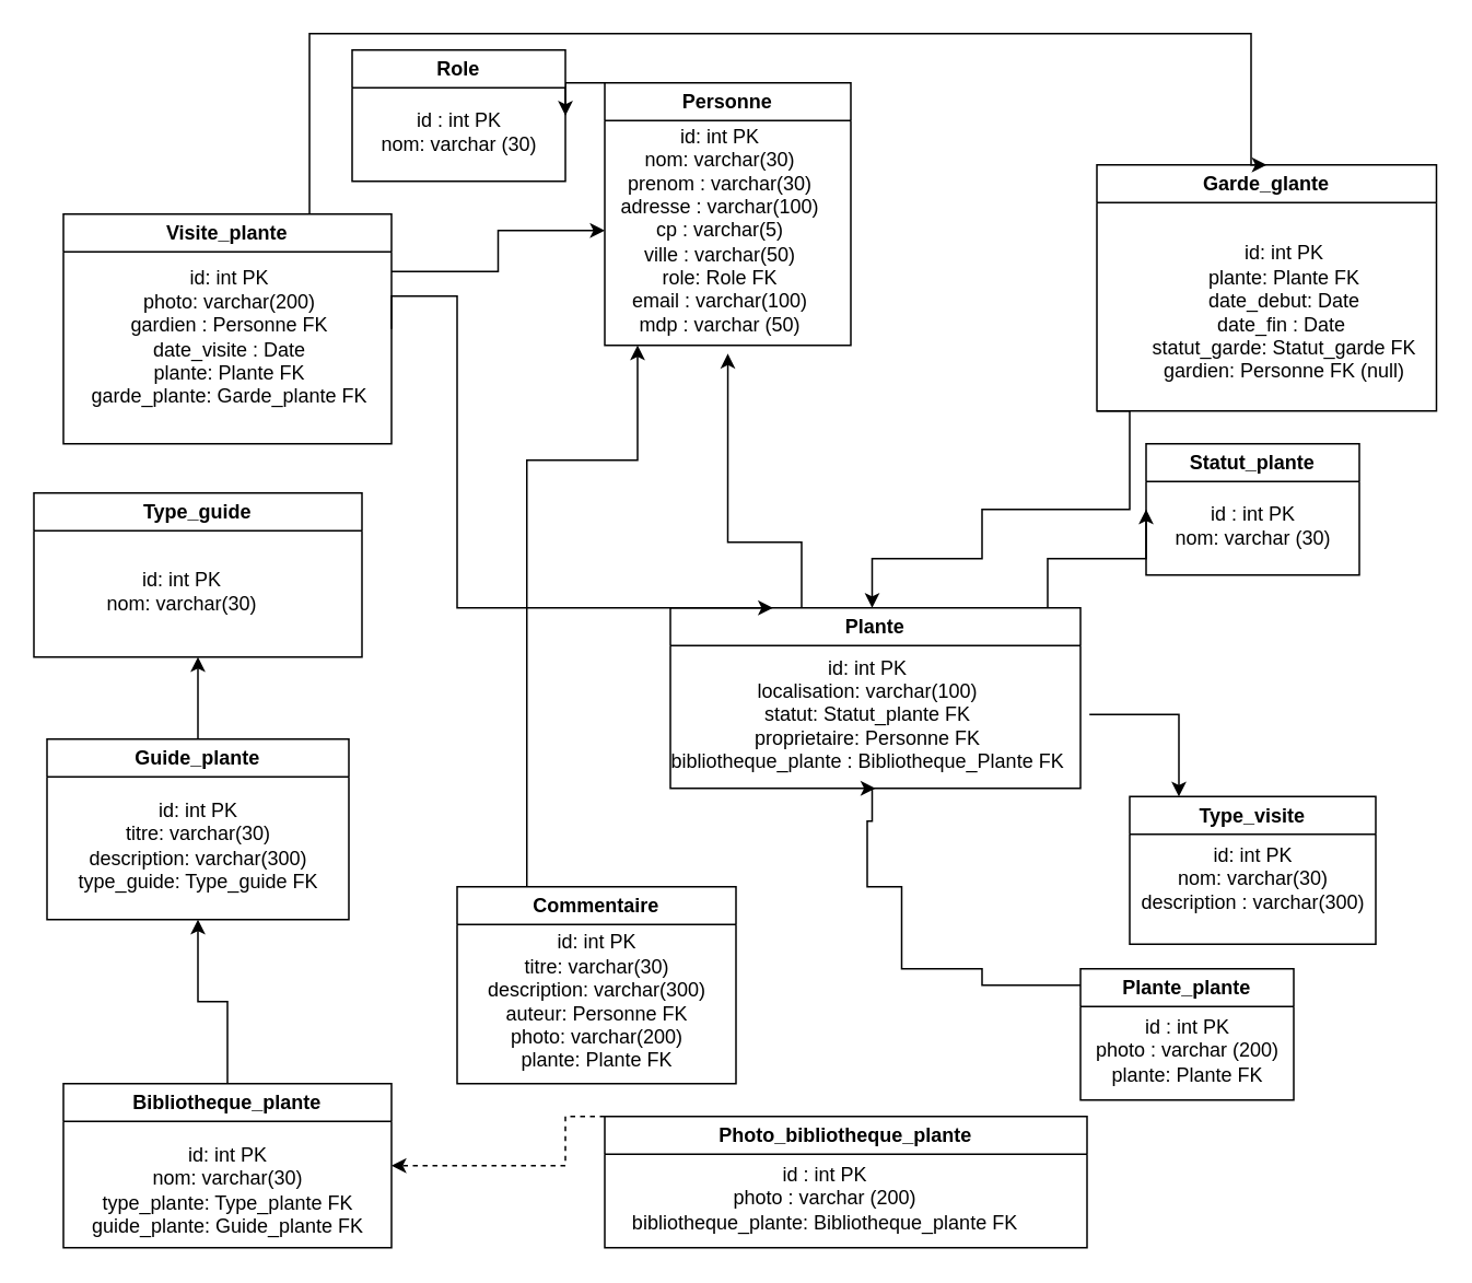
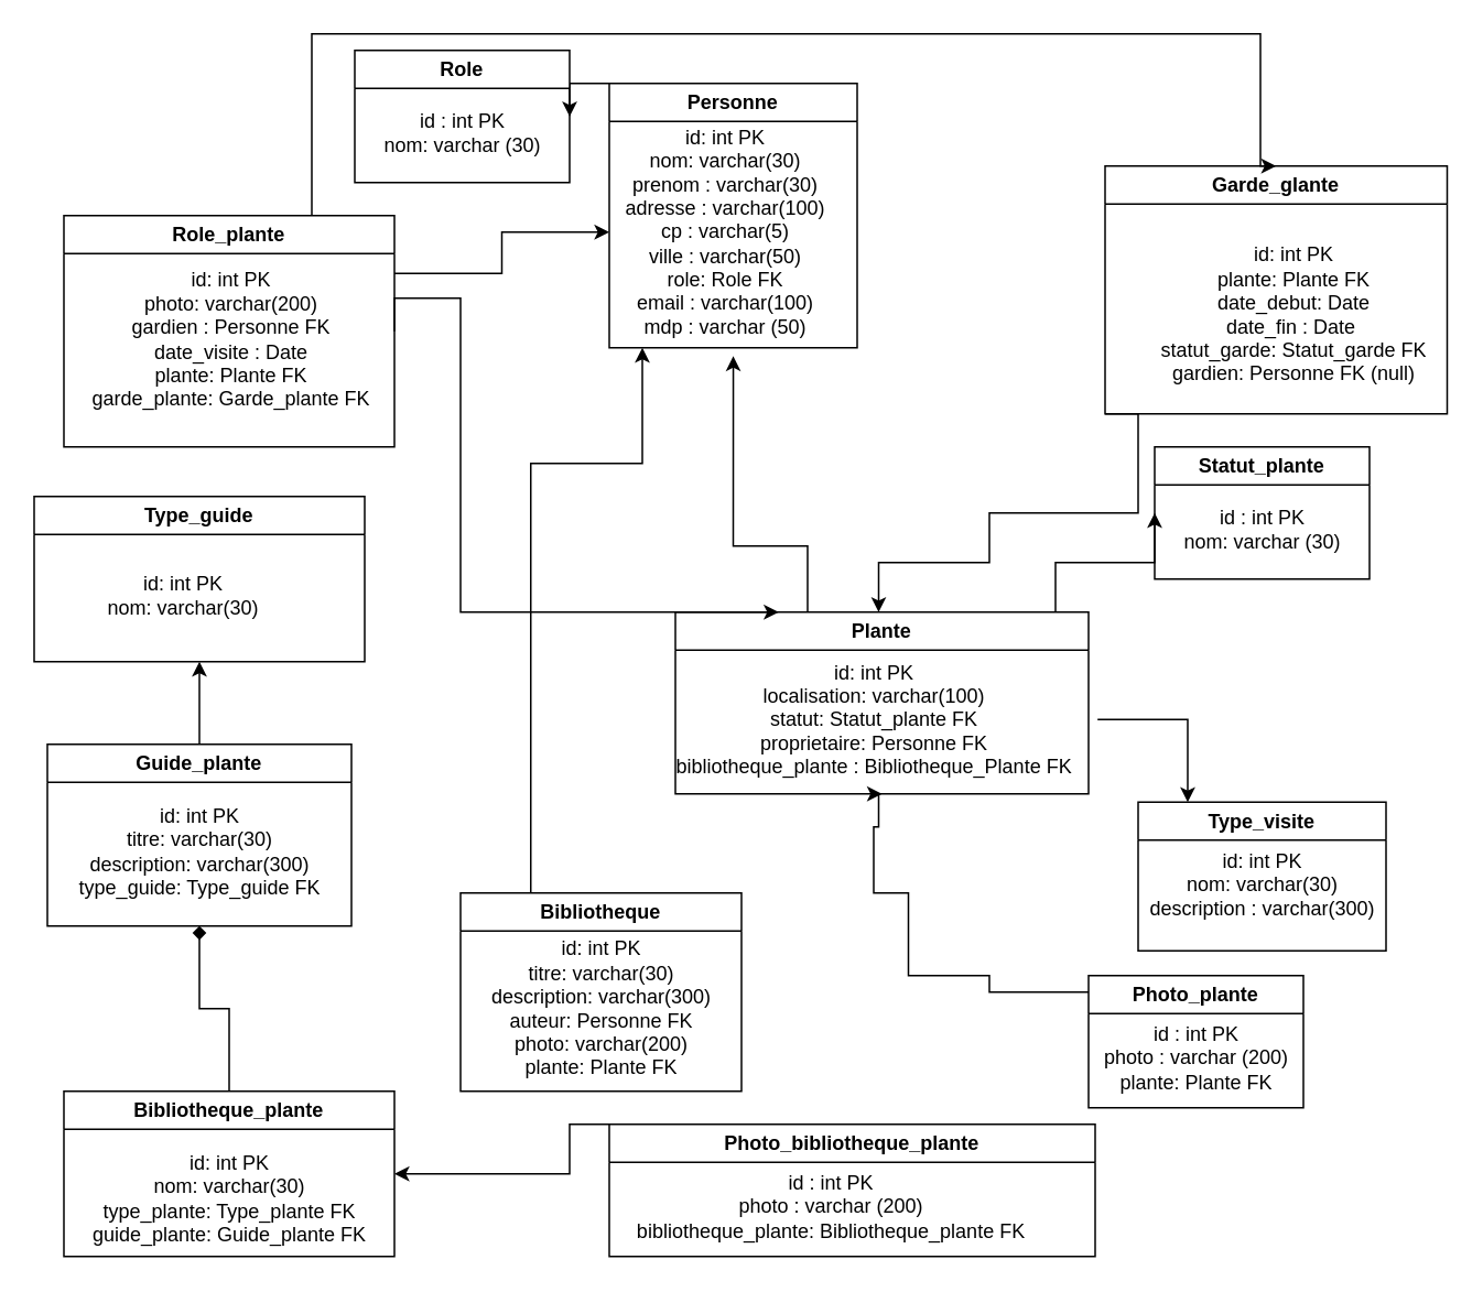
  <mxCell id="0" />
  <mxCell id="1" parent="0" />
  <mxCell id="2" value="Type_visite" style="swimlane;whiteSpace=wrap;html=1;startSize=23;" parent="1" vertex="1"><mxGeometry x="688" y="485" width="150" height="90" as="geometry" /></mxCell>
  <mxCell id="3" value="id: int PK&lt;br&gt;nom: varchar(30)&lt;br&gt;description : varchar(300)" style="text;html=1;align=center;verticalAlign=middle;resizable=0;points=[];autosize=1;strokeColor=none;fillColor=none;" parent="2" vertex="1"><mxGeometry x="-5" y="20" width="160" height="60" as="geometry" /></mxCell>
  <mxCell id="4" value="Statut_plante" style="swimlane;whiteSpace=wrap;html=1;startSize=23;" parent="1" vertex="1"><mxGeometry x="698" y="270" width="130" height="80" as="geometry" /></mxCell>
  <mxCell id="5" value="id : int PK&lt;br&gt;nom: varchar (30)" style="text;html=1;align=center;verticalAlign=middle;resizable=0;points=[];autosize=1;strokeColor=none;fillColor=none;" parent="4" vertex="1"><mxGeometry x="5" y="30" width="120" height="40" as="geometry" /></mxCell>
  <mxCell id="6" style="edgeStyle=orthogonalEdgeStyle;rounded=0;orthogonalLoop=1;jettySize=auto;html=1;exitX=0.75;exitY=0;exitDx=0;exitDy=0;entryX=0;entryY=0.5;entryDx=0;entryDy=0;" parent="1" source="9" target="4" edge="1"><mxGeometry relative="1" as="geometry"><Array as="points"><mxPoint x="638" y="370" /><mxPoint x="638" y="340" /><mxPoint x="698" y="340" /></Array></mxGeometry></mxCell>
  <mxCell id="7" style="edgeStyle=orthogonalEdgeStyle;rounded=0;orthogonalLoop=1;jettySize=auto;html=1;exitX=0.5;exitY=0;exitDx=0;exitDy=0;entryX=0.536;entryY=1.036;entryDx=0;entryDy=0;entryPerimeter=0;" parent="1" source="9" target="32" edge="1"><mxGeometry relative="1" as="geometry"><Array as="points"><mxPoint x="488" y="370" /><mxPoint x="488" y="330" /><mxPoint x="443" y="330" /></Array></mxGeometry></mxCell>
  <mxCell id="8" style="edgeStyle=orthogonalEdgeStyle;rounded=0;orthogonalLoop=1;jettySize=auto;html=1;exitX=1.021;exitY=0.5;exitDx=0;exitDy=0;entryX=0.2;entryY=0;entryDx=0;entryDy=0;exitPerimeter=0;entryPerimeter=0;" parent="1" source="10" target="2" edge="1"><mxGeometry relative="1" as="geometry"><Array as="points"><mxPoint x="718" y="435" /></Array></mxGeometry></mxCell>
  <mxCell id="9" value="Plante" style="swimlane;whiteSpace=wrap;html=1;" parent="1" vertex="1"><mxGeometry x="408" y="370" width="250" height="110" as="geometry" /></mxCell>
  <mxCell id="10" value="id: int PK&lt;br&gt;localisation: varchar(100)&lt;br&gt;statut: Statut_plante FK&lt;br&gt;proprietaire: Personne FK&lt;br&gt;bibliotheque_plante : Bibliotheque_Plante FK" style="text;html=1;align=center;verticalAlign=middle;resizable=0;points=[];autosize=1;strokeColor=none;fillColor=none;" parent="9" vertex="1"><mxGeometry x="-10" y="20" width="260" height="90" as="geometry" /></mxCell>
  <mxCell id="11" style="edgeStyle=orthogonalEdgeStyle;rounded=0;orthogonalLoop=1;jettySize=auto;html=1;exitX=0.5;exitY=0;exitDx=0;exitDy=0;entryX=0.5;entryY=1;entryDx=0;entryDy=0;" parent="1" source="12" target="9" edge="1"><mxGeometry relative="1" as="geometry"><mxPoint x="558" y="540" as="targetPoint" /><Array as="points"><mxPoint x="598" y="600" /><mxPoint x="598" y="590" /><mxPoint x="549" y="590" /><mxPoint x="549" y="540" /><mxPoint x="528" y="540" /><mxPoint x="528" y="500" /><mxPoint x="531" y="500" /></Array></mxGeometry></mxCell>
- <mxCell id="12" value="Plante_plante" style="swimlane;whiteSpace=wrap;html=1;" parent="1" vertex="1"><mxGeometry x="658" y="590" width="130" height="80" as="geometry" /></mxCell>
+ <mxCell id="12" value="Photo_plante" style="swimlane;whiteSpace=wrap;html=1;" parent="1" vertex="1"><mxGeometry x="658" y="590" width="130" height="80" as="geometry" /></mxCell>
  <mxCell id="13" value="id : int PK&lt;br&gt;photo : varchar (200)&lt;br&gt;plante: Plante FK" style="text;html=1;align=center;verticalAlign=middle;resizable=0;points=[];autosize=1;strokeColor=none;fillColor=none;" parent="12" vertex="1"><mxGeometry y="20" width="130" height="60" as="geometry" /></mxCell>
- <mxCell id="14" style="edgeStyle=orthogonalEdgeStyle;rounded=0;orthogonalLoop=1;jettySize=auto;html=1;exitX=0.5;exitY=0;exitDx=0;exitDy=0;entryX=0.5;entryY=1;entryDx=0;entryDy=0;" parent="1" source="15" target="21" edge="1"><mxGeometry relative="1" as="geometry" /></mxCell>
+ <mxCell id="14" style="edgeStyle=orthogonalEdgeStyle;rounded=0;orthogonalLoop=1;jettySize=auto;html=1;exitX=0.5;exitY=0;exitDx=0;exitDy=0;entryX=0.5;entryY=1;entryDx=0;entryDy=0;endArrow=diamond;" parent="1" source="15" target="21" edge="1"><mxGeometry relative="1" as="geometry" /></mxCell>
  <mxCell id="15" value="Bibliotheque_plante" style="swimlane;whiteSpace=wrap;html=1;" parent="1" vertex="1"><mxGeometry x="38" y="660" width="200" height="100" as="geometry" /></mxCell>
  <mxCell id="16" value="id: int PK&lt;br&gt;nom: varchar(30)&lt;br&gt;type_plante: Type_plante FK&lt;br&gt;guide_plante: Guide_plante FK" style="text;html=1;align=center;verticalAlign=middle;resizable=0;points=[];autosize=1;strokeColor=none;fillColor=none;" parent="15" vertex="1"><mxGeometry x="5" y="30" width="190" height="70" as="geometry" /></mxCell>
  <mxCell id="17" style="edgeStyle=orthogonalEdgeStyle;rounded=0;orthogonalLoop=1;jettySize=auto;html=1;exitX=0.25;exitY=0;exitDx=0;exitDy=0;" parent="1" source="18" target="32" edge="1"><mxGeometry relative="1" as="geometry"><Array as="points"><mxPoint x="321" y="280" /><mxPoint x="388" y="280" /></Array></mxGeometry></mxCell>
- <mxCell id="18" value="Commentaire" style="swimlane;whiteSpace=wrap;html=1;" parent="1" vertex="1"><mxGeometry x="278" y="540" width="170" height="120" as="geometry" /></mxCell>
+ <mxCell id="18" value="Bibliotheque" style="swimlane;whiteSpace=wrap;html=1;" parent="1" vertex="1"><mxGeometry x="278" y="540" width="170" height="120" as="geometry" /></mxCell>
  <mxCell id="19" value="id: int PK&lt;br&gt;titre: varchar(30)&lt;br&gt;description: varchar(300)&lt;br&gt;auteur: Personne FK&lt;br&gt;photo: varchar(200)&lt;br&gt;plante: Plante FK" style="text;html=1;align=center;verticalAlign=middle;resizable=0;points=[];autosize=1;strokeColor=none;fillColor=none;" parent="18" vertex="1"><mxGeometry x="5" y="20" width="160" height="100" as="geometry" /></mxCell>
  <mxCell id="20" style="edgeStyle=orthogonalEdgeStyle;rounded=0;orthogonalLoop=1;jettySize=auto;html=1;exitX=0.5;exitY=0;exitDx=0;exitDy=0;entryX=0.5;entryY=1;entryDx=0;entryDy=0;" parent="1" source="21" target="37" edge="1"><mxGeometry relative="1" as="geometry" /></mxCell>
  <mxCell id="21" value="Guide_plante" style="swimlane;whiteSpace=wrap;html=1;" parent="1" vertex="1"><mxGeometry x="28" y="450" width="184" height="110" as="geometry" /></mxCell>
  <mxCell id="22" value="id: int PK&lt;br&gt;titre: varchar(30)&lt;br&gt;description: varchar(300)&lt;br&gt;type_guide: Type_guide FK" style="text;html=1;align=center;verticalAlign=middle;resizable=0;points=[];autosize=1;strokeColor=none;fillColor=none;" parent="21" vertex="1"><mxGeometry x="7" y="30" width="170" height="70" as="geometry" /></mxCell>
  <mxCell id="23" style="edgeStyle=orthogonalEdgeStyle;rounded=0;orthogonalLoop=1;jettySize=auto;html=1;exitX=1;exitY=0.5;exitDx=0;exitDy=0;entryX=0.25;entryY=0;entryDx=0;entryDy=0;" parent="1" source="35" target="9" edge="1"><mxGeometry relative="1" as="geometry"><Array as="points"><mxPoint x="278" y="180" /><mxPoint x="278" y="370" /></Array></mxGeometry></mxCell>
  <mxCell id="24" style="edgeStyle=orthogonalEdgeStyle;rounded=0;orthogonalLoop=1;jettySize=auto;html=1;exitX=0;exitY=1;exitDx=0;exitDy=0;" parent="1" source="25" target="9" edge="1"><mxGeometry relative="1" as="geometry"><Array as="points"><mxPoint x="688" y="250" /><mxPoint x="688" y="310" /><mxPoint x="598" y="310" /><mxPoint x="598" y="340" /><mxPoint x="531" y="340" /></Array></mxGeometry></mxCell>
  <mxCell id="25" value="Garde_glante" style="swimlane;whiteSpace=wrap;html=1;" parent="1" vertex="1"><mxGeometry x="668" y="100" width="207" height="150" as="geometry" /></mxCell>
  <mxCell id="26" value="id: int PK&lt;br&gt;plante: Plante FK&lt;br&gt;date_debut: Date&lt;br&gt;date_fin : Date&amp;nbsp;&lt;br&gt;statut_garde: Statut_garde FK&lt;br&gt;gardien: Personne FK (null)" style="text;html=1;align=center;verticalAlign=middle;resizable=0;points=[];autosize=1;strokeColor=none;fillColor=none;" parent="25" vertex="1"><mxGeometry x="23.5" y="40" width="180" height="100" as="geometry" /></mxCell>
- <mxCell id="27" style="edgeStyle=orthogonalEdgeStyle;rounded=0;orthogonalLoop=1;jettySize=auto;html=1;exitX=0;exitY=0;exitDx=0;exitDy=0;entryX=1;entryY=0.5;entryDx=0;entryDy=0;dashed=1;" parent="1" source="28" target="15" edge="1"><mxGeometry relative="1" as="geometry"><Array as="points"><mxPoint x="344" y="710" /></Array></mxGeometry></mxCell>
+ <mxCell id="27" style="edgeStyle=orthogonalEdgeStyle;rounded=0;orthogonalLoop=1;jettySize=auto;html=1;exitX=0;exitY=0;exitDx=0;exitDy=0;entryX=1;entryY=0.5;entryDx=0;entryDy=0;" parent="1" source="28" target="15" edge="1"><mxGeometry relative="1" as="geometry"><Array as="points"><mxPoint x="344" y="710" /></Array></mxGeometry></mxCell>
  <mxCell id="28" value="Photo_bibliotheque_plante" style="swimlane;whiteSpace=wrap;html=1;" parent="1" vertex="1"><mxGeometry x="368" y="680" width="294" height="80" as="geometry" /></mxCell>
  <mxCell id="29" value="id : int PK&lt;br&gt;photo : varchar (200)&lt;br&gt;bibliotheque_plante: Bibliotheque_plante FK" style="text;html=1;align=center;verticalAlign=middle;resizable=0;points=[];autosize=1;strokeColor=none;fillColor=none;" parent="28" vertex="1"><mxGeometry x="4" y="20" width="260" height="60" as="geometry" /></mxCell>
  <mxCell id="30" style="edgeStyle=orthogonalEdgeStyle;rounded=0;orthogonalLoop=1;jettySize=auto;html=1;exitX=0;exitY=0;exitDx=0;exitDy=0;entryX=1.042;entryY=0.25;entryDx=0;entryDy=0;entryPerimeter=0;" parent="1" source="31" target="40" edge="1"><mxGeometry relative="1" as="geometry" /></mxCell>
  <mxCell id="31" value="Personne" style="swimlane;whiteSpace=wrap;html=1;" parent="1" vertex="1"><mxGeometry x="368" y="50" width="150" height="160" as="geometry" /></mxCell>
  <mxCell id="32" value="id: int PK&lt;br&gt;nom: varchar(30)&lt;br&gt;prenom : varchar(30)&lt;br&gt;adresse : varchar(100)&lt;br&gt;cp : varchar(5)&lt;br&gt;ville : varchar(50)&lt;br&gt;role: Role FK&lt;br&gt;email : varchar(100)&lt;br&gt;mdp : varchar (50)" style="text;html=1;align=center;verticalAlign=middle;resizable=0;points=[];autosize=1;strokeColor=none;fillColor=none;" parent="31" vertex="1"><mxGeometry y="20" width="140" height="140" as="geometry" /></mxCell>
  <mxCell id="33" style="edgeStyle=orthogonalEdgeStyle;rounded=0;orthogonalLoop=1;jettySize=auto;html=1;exitX=1;exitY=0.25;exitDx=0;exitDy=0;" parent="1" source="35" target="32" edge="1"><mxGeometry relative="1" as="geometry" /></mxCell>
  <mxCell id="34" style="edgeStyle=orthogonalEdgeStyle;rounded=0;orthogonalLoop=1;jettySize=auto;html=1;exitX=0.75;exitY=0;exitDx=0;exitDy=0;entryX=0.5;entryY=0;entryDx=0;entryDy=0;" parent="1" source="35" edge="1" target="25"><mxGeometry relative="1" as="geometry"><mxPoint x="638" y="160" as="targetPoint" /><Array as="points"><mxPoint x="188" y="20" /><mxPoint x="762" y="20" /></Array></mxGeometry></mxCell>
- <mxCell id="35" value="Visite_plante" style="swimlane;whiteSpace=wrap;html=1;" parent="1" vertex="1"><mxGeometry x="38" y="130" width="200" height="140" as="geometry" /></mxCell>
+ <mxCell id="35" value="Role_plante" style="swimlane;whiteSpace=wrap;html=1;" parent="1" vertex="1"><mxGeometry x="38" y="130" width="200" height="140" as="geometry" /></mxCell>
  <mxCell id="36" value="id: int PK&lt;br&gt;photo: varchar(200)&lt;br&gt;gardien : Personne FK&lt;br&gt;date_visite : Date&lt;br&gt;plante: Plante FK&lt;br&gt;garde_plante: Garde_plante FK" style="text;html=1;align=center;verticalAlign=middle;resizable=0;points=[];autosize=1;strokeColor=none;fillColor=none;" parent="35" vertex="1"><mxGeometry x="6" y="25" width="190" height="100" as="geometry" /></mxCell>
  <mxCell id="37" value="Type_guide" style="swimlane;whiteSpace=wrap;html=1;" parent="1" vertex="1"><mxGeometry x="20" y="300" width="200" height="100" as="geometry" /></mxCell>
  <mxCell id="38" value="id: int PK&lt;br&gt;nom: varchar(30)" style="text;html=1;align=center;verticalAlign=middle;resizable=0;points=[];autosize=1;strokeColor=none;fillColor=none;" parent="37" vertex="1"><mxGeometry x="35" y="40" width="110" height="40" as="geometry" /></mxCell>
  <mxCell id="39" value="Role" style="swimlane;whiteSpace=wrap;html=1;" parent="1" vertex="1"><mxGeometry x="214" y="30" width="130" height="80" as="geometry" /></mxCell>
  <mxCell id="40" value="id : int PK&lt;br&gt;nom: varchar (30)" style="text;html=1;align=center;verticalAlign=middle;resizable=0;points=[];autosize=1;strokeColor=none;fillColor=none;" parent="39" vertex="1"><mxGeometry x="5" y="30" width="120" height="40" as="geometry" /></mxCell>
